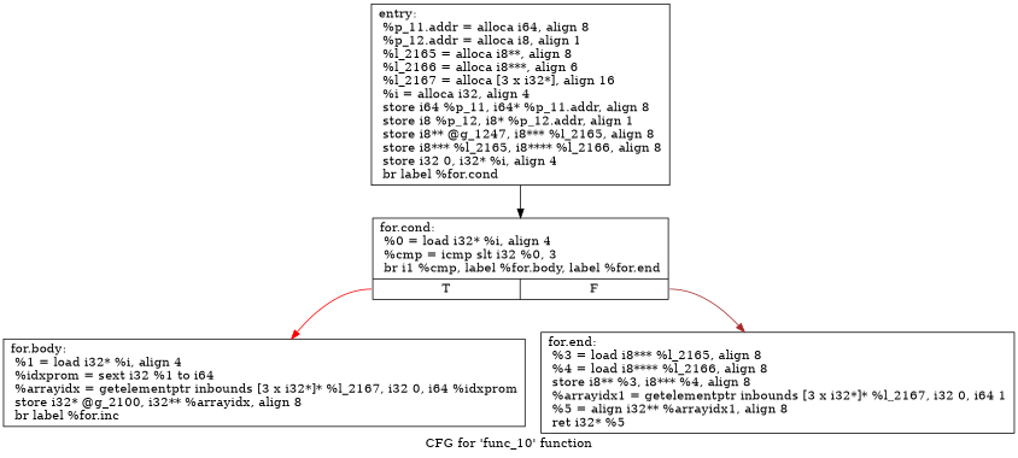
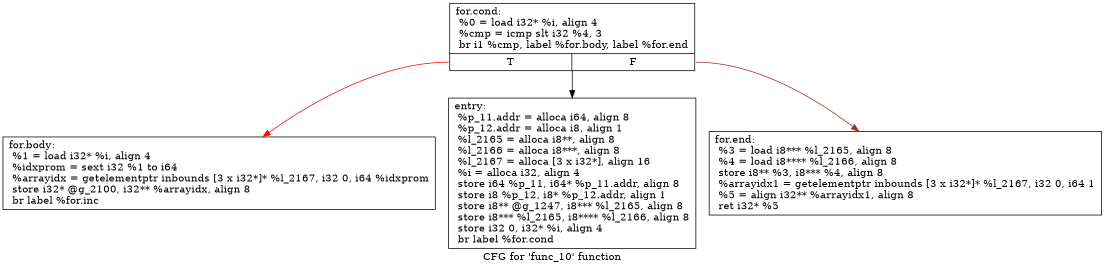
  digraph {
    label="CFG for 'func_10' function"
    node [shape=record]
-   n1 [label="{entry:\l  %p_11.addr = alloca i64, align 8\l  %p_12.addr = alloca i8, align 1\l  %l_2165 = alloca i8**, align 8\l  %l_2166 = alloca i8***, align 6\l  %l_2167 = alloca [3 x i32*], align 16\l  %i = alloca i32, align 4\l  store i64 %p_11, i64* %p_11.addr, align 8\l  store i8 %p_12, i8* %p_12.addr, align 1\l  store i8** @g_1247, i8*** %l_2165, align 8\l  store i8*** %l_2165, i8**** %l_2166, align 8\l  store i32 0, i32* %i, align 4\l  br label %for.cond\l}"]
-   n2 [label="{for.cond:                                         \l  %0 = load i32* %i, align 4\l  %cmp = icmp slt i32 %0, 3\l  br i1 %cmp, label %for.body, label %for.end\l|{<s0>T|<s1>F}}"]
+   n1 [label="{entry:\l  %p_11.addr = alloca i64, align 8\l  %p_12.addr = alloca i8, align 1\l  %l_2165 = alloca i8**, align 8\l  %l_2166 = alloca i8***, align 8\l  %l_2167 = alloca [3 x i32*], align 16\l  %i = alloca i32, align 4\l  store i64 %p_11, i64* %p_11.addr, align 8\l  store i8 %p_12, i8* %p_12.addr, align 1\l  store i8** @g_1247, i8*** %l_2165, align 8\l  store i8*** %l_2165, i8**** %l_2166, align 8\l  store i32 0, i32* %i, align 4\l  br label %for.cond\l}"]
+   n2 [label="{for.cond:                                         \l  %0 = load i32* %i, align 4\l  %cmp = icmp slt i32 %4, 3\l  br i1 %cmp, label %for.body, label %for.end\l|{<s0>T|<s1>F}}"]
    n3 [label="{for.body:                                         \l  %1 = load i32* %i, align 4\l  %idxprom = sext i32 %1 to i64\l  %arrayidx = getelementptr inbounds [3 x i32*]* %l_2167, i32 0, i64 %idxprom\l  store i32* @g_2100, i32** %arrayidx, align 8\l  br label %for.inc\l}"]
    n4 [label="{for.end:                                          \l  %3 = load i8*** %l_2165, align 8\l  %4 = load i8**** %l_2166, align 8\l  store i8** %3, i8*** %4, align 8\l  %arrayidx1 = getelementptr inbounds [3 x i32*]* %l_2167, i32 0, i64 1\l  %5 = align i32** %arrayidx1, align 8\l  ret i32* %5\l}"]
-   n1 -> n2 [color=black]
+   n2 -> n1 [color=black]
    n2 -> n3 [color=red tailport=s0]
    n2 -> n4 [color=brown tailport=s1]
  }
